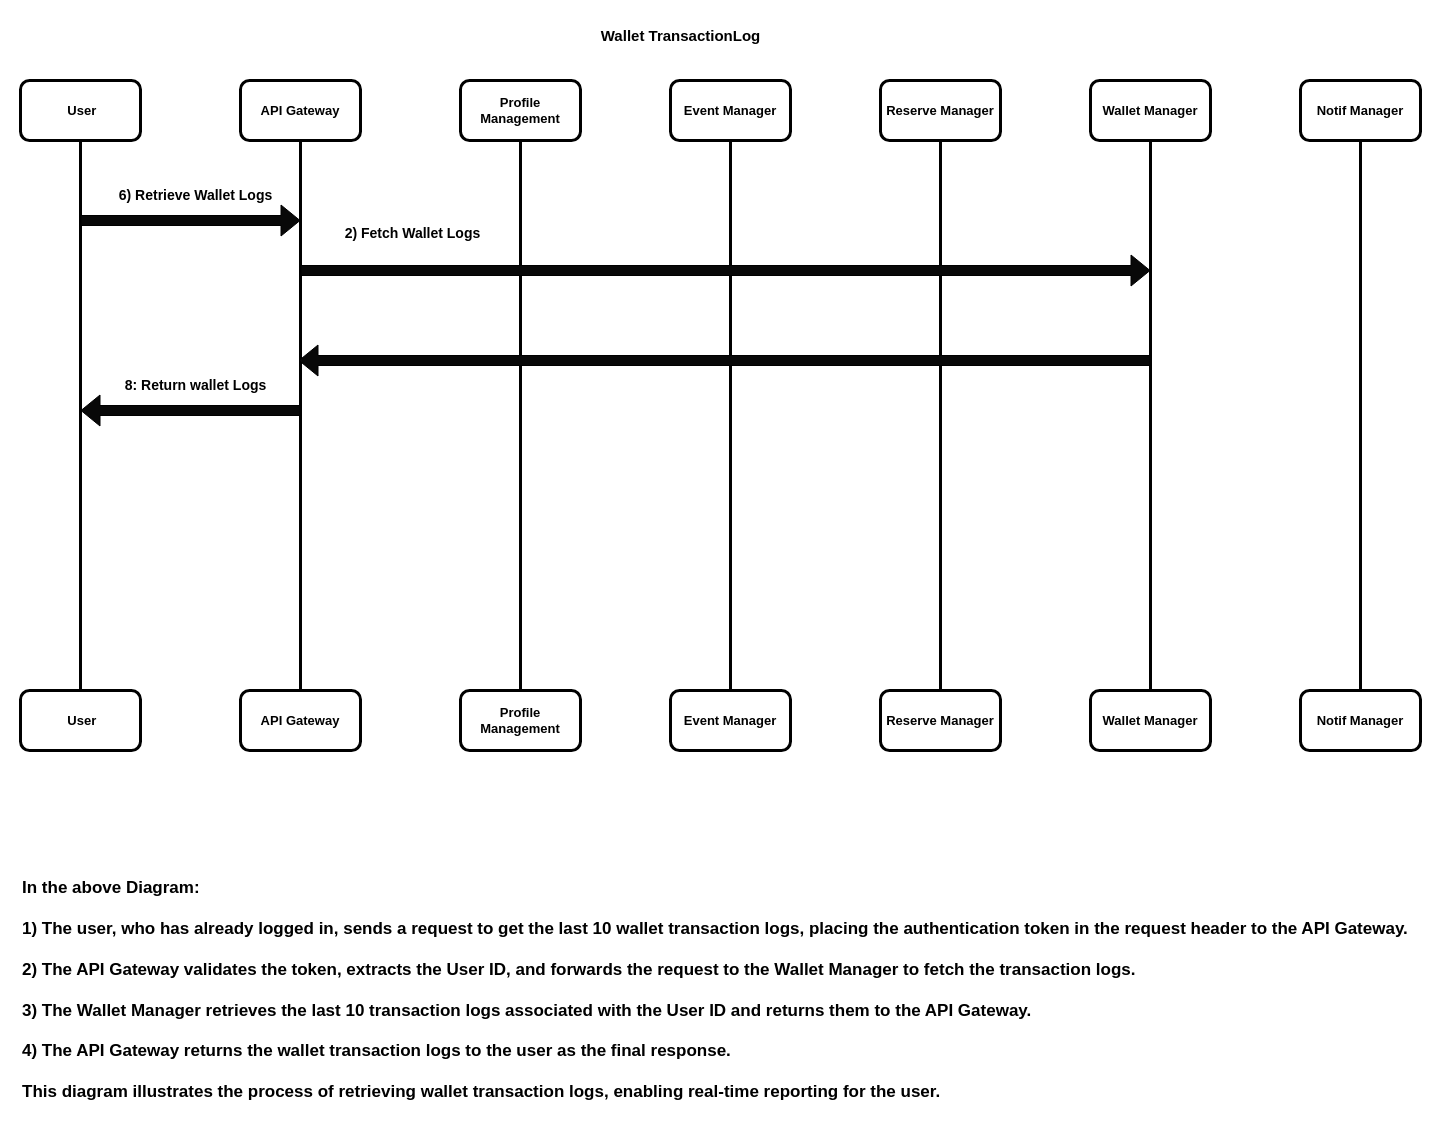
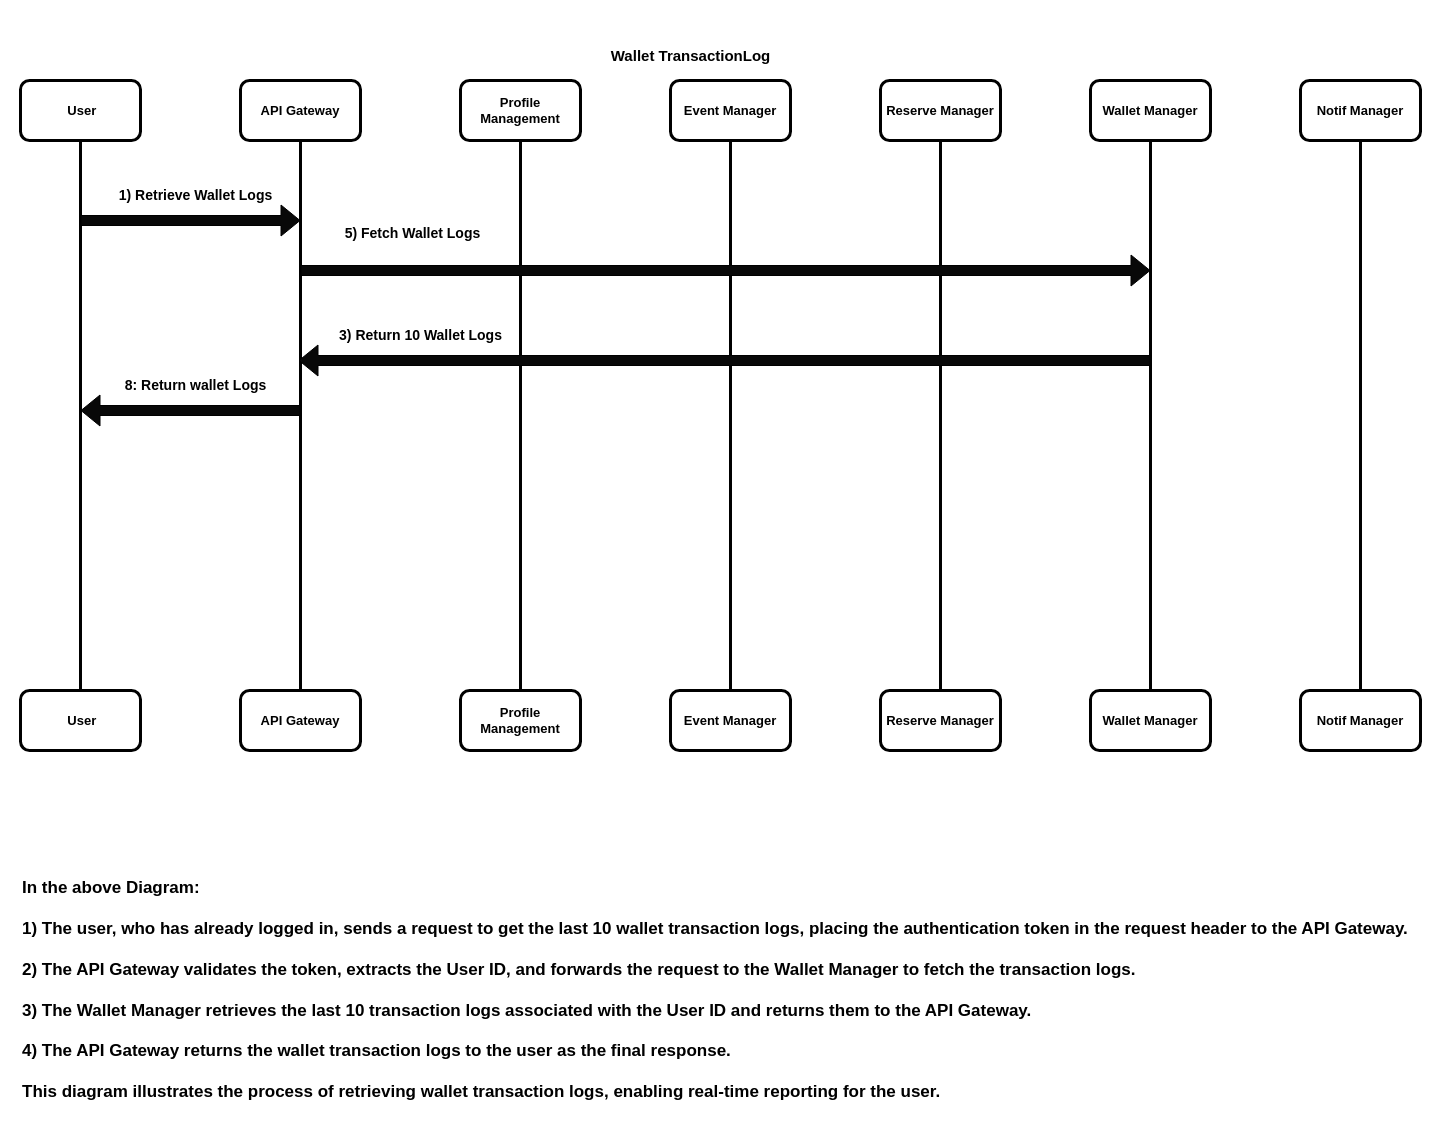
  <mxCell id="0" />
  <mxCell id="1" parent="0" />
  <mxCell id="2" style="edgeStyle=orthogonalEdgeStyle;rounded=0;orthogonalLoop=1;jettySize=auto;html=1;exitX=0.5;exitY=1;exitDx=0;exitDy=0;entryX=0.5;entryY=0;entryDx=0;entryDy=0;strokeWidth=3;endArrow=none;startFill=0;" edge="1" parent="1" source="16" target="31"><mxGeometry relative="1" as="geometry" /></mxCell>
  <mxCell id="3" value="" style="endArrow=none;html=1;rounded=0;strokeWidth=3;exitX=0.5;exitY=0;exitDx=0;exitDy=0;" edge="1" parent="1" source="25"><mxGeometry width="50" height="50" relative="1" as="geometry"><mxPoint x="80" y="690" as="sourcePoint" /><mxPoint x="80" y="140" as="targetPoint" /></mxGeometry></mxCell>
  <mxCell id="4" style="edgeStyle=orthogonalEdgeStyle;rounded=0;orthogonalLoop=1;jettySize=auto;html=1;exitX=0.5;exitY=1;exitDx=0;exitDy=0;entryX=0.5;entryY=0;entryDx=0;entryDy=0;strokeWidth=3;endArrow=none;startFill=0;" edge="1" parent="1" source="18" target="26"><mxGeometry relative="1" as="geometry" /></mxCell>
  <mxCell id="5" style="edgeStyle=orthogonalEdgeStyle;rounded=0;orthogonalLoop=1;jettySize=auto;html=1;exitX=0.5;exitY=1;exitDx=0;exitDy=0;endArrow=none;startFill=0;strokeWidth=3;" edge="1" parent="1" source="19" target="27"><mxGeometry relative="1" as="geometry" /></mxCell>
  <mxCell id="6" style="edgeStyle=orthogonalEdgeStyle;rounded=0;orthogonalLoop=1;jettySize=auto;html=1;exitX=0.5;exitY=1;exitDx=0;exitDy=0;endArrow=none;startFill=0;strokeWidth=3;" edge="1" parent="1" source="20" target="28"><mxGeometry relative="1" as="geometry" /></mxCell>
  <mxCell id="7" style="edgeStyle=orthogonalEdgeStyle;rounded=0;orthogonalLoop=1;jettySize=auto;html=1;exitX=0.5;exitY=1;exitDx=0;exitDy=0;strokeWidth=3;endArrow=none;startFill=0;" edge="1" parent="1" source="21" target="29"><mxGeometry relative="1" as="geometry" /></mxCell>
  <mxCell id="8" style="edgeStyle=orthogonalEdgeStyle;rounded=0;orthogonalLoop=1;jettySize=auto;html=1;exitX=0.5;exitY=1;exitDx=0;exitDy=0;entryX=0.5;entryY=0;entryDx=0;entryDy=0;endArrow=none;startFill=0;strokeWidth=3;" edge="1" parent="1" source="22" target="30"><mxGeometry relative="1" as="geometry" /></mxCell>
  <mxCell id="9" value="" style="shape=flexArrow;endArrow=classic;html=1;rounded=0;fillColor=light-dark(#080808, #ededed);" edge="1" parent="1"><mxGeometry width="50" height="50" relative="1" as="geometry"><mxPoint x="80" y="220" as="sourcePoint" /><mxPoint x="300" y="220" as="targetPoint" /></mxGeometry></mxCell>
  <mxCell id="10" value="" style="shape=flexArrow;endArrow=classic;html=1;rounded=0;fillColor=light-dark(#080808, #ededed);" edge="1" parent="1"><mxGeometry width="50" height="50" relative="1" as="geometry"><mxPoint x="300" y="270" as="sourcePoint" /><mxPoint x="1150" y="270" as="targetPoint" /></mxGeometry></mxCell>
  <mxCell id="11" value="" style="shape=flexArrow;endArrow=classic;html=1;rounded=0;fillColor=light-dark(#080808, #ededed);" edge="1" parent="1"><mxGeometry width="50" height="50" relative="1" as="geometry"><mxPoint x="1150" y="360" as="sourcePoint" /><mxPoint x="298" y="360" as="targetPoint" /></mxGeometry></mxCell>
- <mxCell id="12" value="&lt;div&gt;&lt;b&gt;&lt;font style=&quot;font-size: 14px;&quot;&gt;&lt;font style=&quot;&quot;&gt;6)&amp;nbsp;&lt;/font&gt;&lt;span style=&quot;background-color: transparent; color: light-dark(rgb(0, 0, 0), rgb(255, 255, 255));&quot;&gt;Retrieve Wallet Logs&lt;/span&gt;&lt;/font&gt;&lt;/b&gt;&lt;/div&gt;" style="text;html=1;align=center;verticalAlign=middle;resizable=0;points=[];autosize=1;strokeColor=none;fillColor=none;" vertex="1" parent="1"><mxGeometry x="105" y="180" width="180" height="30" as="geometry" /></mxCell>
- <mxCell id="13" value="&lt;div&gt;&lt;font style=&quot;font-size: 14px;&quot;&gt;&lt;b&gt;&amp;nbsp;2) Fetch Wallet Logs&lt;/b&gt;&lt;/font&gt;&lt;/div&gt;" style="text;html=1;align=center;verticalAlign=middle;resizable=0;points=[];autosize=1;strokeColor=none;fillColor=none;" vertex="1" parent="1"><mxGeometry x="330" y="218" width="160" height="30" as="geometry" /></mxCell>
+ <mxCell id="12" value="&lt;div&gt;&lt;b&gt;&lt;font style=&quot;font-size: 14px;&quot;&gt;&lt;font style=&quot;&quot;&gt;1)&amp;nbsp;&lt;/font&gt;&lt;span style=&quot;background-color: transparent; color: light-dark(rgb(0, 0, 0), rgb(255, 255, 255));&quot;&gt;Retrieve Wallet Logs&lt;/span&gt;&lt;/font&gt;&lt;/b&gt;&lt;/div&gt;" style="text;html=1;align=center;verticalAlign=middle;resizable=0;points=[];autosize=1;strokeColor=none;fillColor=none;" vertex="1" parent="1"><mxGeometry x="105" y="180" width="180" height="30" as="geometry" /></mxCell>
+ <mxCell id="13" value="&lt;div&gt;&lt;font style=&quot;font-size: 14px;&quot;&gt;&lt;b&gt;&amp;nbsp;5) Fetch Wallet Logs&lt;/b&gt;&lt;/font&gt;&lt;/div&gt;" style="text;html=1;align=center;verticalAlign=middle;resizable=0;points=[];autosize=1;strokeColor=none;fillColor=none;" vertex="1" parent="1"><mxGeometry x="330" y="218" width="160" height="30" as="geometry" /></mxCell>
+ <mxCell id="14" value="&lt;div&gt;&lt;b&gt;&lt;font style=&quot;font-size: 14px;&quot;&gt;3) Return 10 Wallet Logs&lt;/font&gt;&lt;/b&gt;&lt;/div&gt;" style="text;html=1;align=center;verticalAlign=middle;resizable=0;points=[];autosize=1;strokeColor=none;fillColor=none;" vertex="1" parent="1"><mxGeometry x="325" y="320" width="190" height="30" as="geometry" /></mxCell>
  <mxCell id="15" value="&lt;div&gt;&lt;font style=&quot;font-size: 14px;&quot;&gt;&lt;b&gt;8: Return wallet Logs&lt;/b&gt;&lt;/font&gt;&lt;/div&gt;" style="text;html=1;align=center;verticalAlign=middle;resizable=0;points=[];autosize=1;strokeColor=none;fillColor=none;" vertex="1" parent="1"><mxGeometry x="110" y="370" width="170" height="30" as="geometry" /></mxCell>
  <mxCell id="16" value="Notif Manager" style="rounded=1;whiteSpace=wrap;html=1;strokeWidth=3;fontStyle=1;fontSize=13;" vertex="1" parent="1"><mxGeometry x="1300" y="80" width="120" height="60" as="geometry" /></mxCell>
  <mxCell id="17" value="&amp;nbsp;User" style="rounded=1;whiteSpace=wrap;html=1;strokeWidth=3;fontStyle=1;fontSize=13;" vertex="1" parent="1"><mxGeometry x="20" y="80" width="120" height="60" as="geometry" /></mxCell>
  <mxCell id="18" value="API Gateway" style="rounded=1;whiteSpace=wrap;html=1;strokeWidth=3;fontStyle=1;fontSize=13;" vertex="1" parent="1"><mxGeometry x="240" y="80" width="120" height="60" as="geometry" /></mxCell>
  <mxCell id="19" value="Profile Management" style="rounded=1;whiteSpace=wrap;html=1;strokeWidth=3;fontStyle=1;fontSize=13;" vertex="1" parent="1"><mxGeometry x="460" y="80" width="120" height="60" as="geometry" /></mxCell>
  <mxCell id="20" value="Event Manager" style="rounded=1;whiteSpace=wrap;html=1;strokeWidth=3;fontStyle=1;fontSize=13;" vertex="1" parent="1"><mxGeometry x="670" y="80" width="120" height="60" as="geometry" /></mxCell>
  <mxCell id="21" value="Reserve Manager" style="rounded=1;whiteSpace=wrap;html=1;strokeWidth=3;fontStyle=1;fontSize=13;" vertex="1" parent="1"><mxGeometry x="880" y="80" width="120" height="60" as="geometry" /></mxCell>
  <mxCell id="22" value="Wallet Manager" style="rounded=1;whiteSpace=wrap;html=1;strokeWidth=3;fontStyle=1;fontSize=13;" vertex="1" parent="1"><mxGeometry x="1090" y="80" width="120" height="60" as="geometry" /></mxCell>
- <mxCell id="23" value="&lt;font style=&quot;font-size: 15px;&quot;&gt;&lt;b&gt;Wallet TransactionLog&lt;/b&gt;&lt;/font&gt;" style="text;html=1;align=center;verticalAlign=middle;resizable=0;points=[];autosize=1;strokeColor=none;fillColor=none;" vertex="1" parent="1"><mxGeometry x="590" y="20" width="180" height="30" as="geometry" /></mxCell>
+ <mxCell id="23" value="&lt;font style=&quot;font-size: 15px;&quot;&gt;&lt;b&gt;Wallet TransactionLog&lt;/b&gt;&lt;/font&gt;" style="text;html=1;align=center;verticalAlign=middle;resizable=0;points=[];autosize=1;strokeColor=none;fillColor=none;" vertex="1" parent="1"><mxGeometry x="600" y="40" width="180" height="30" as="geometry" /></mxCell>
  <mxCell id="24" value="" style="group" vertex="1" connectable="0" parent="1"><mxGeometry x="20" y="690" width="1400" height="60" as="geometry" /></mxCell>
  <mxCell id="25" value="&amp;nbsp;User" style="rounded=1;whiteSpace=wrap;html=1;strokeWidth=3;fontStyle=1;fontSize=13;" vertex="1" parent="24"><mxGeometry width="120" height="60" as="geometry" /></mxCell>
  <mxCell id="26" value="API Gateway" style="rounded=1;whiteSpace=wrap;html=1;strokeWidth=3;fontStyle=1;fontSize=13;" vertex="1" parent="24"><mxGeometry x="220" width="120" height="60" as="geometry" /></mxCell>
  <mxCell id="27" value="Profile Management" style="rounded=1;whiteSpace=wrap;html=1;strokeWidth=3;fontStyle=1;fontSize=13;" vertex="1" parent="24"><mxGeometry x="440" width="120" height="60" as="geometry" /></mxCell>
  <mxCell id="28" value="Event Manager" style="rounded=1;whiteSpace=wrap;html=1;strokeWidth=3;fontStyle=1;fontSize=13;" vertex="1" parent="24"><mxGeometry x="650" width="120" height="60" as="geometry" /></mxCell>
  <mxCell id="29" value="Reserve Manager" style="rounded=1;whiteSpace=wrap;html=1;strokeWidth=3;fontStyle=1;fontSize=13;" vertex="1" parent="24"><mxGeometry x="860" width="120" height="60" as="geometry" /></mxCell>
  <mxCell id="30" value="Wallet Manager" style="rounded=1;whiteSpace=wrap;html=1;strokeWidth=3;fontStyle=1;fontSize=13;" vertex="1" parent="24"><mxGeometry x="1070" width="120" height="60" as="geometry" /></mxCell>
  <mxCell id="31" value="Notif Manager" style="rounded=1;whiteSpace=wrap;html=1;strokeWidth=3;fontStyle=1;fontSize=13;" vertex="1" parent="24"><mxGeometry x="1280" width="120" height="60" as="geometry" /></mxCell>
  <mxCell id="32" value="" style="shape=flexArrow;endArrow=classic;html=1;rounded=0;fillColor=light-dark(#080808, #ededed);" edge="1" parent="1"><mxGeometry width="50" height="50" relative="1" as="geometry"><mxPoint x="300" y="410" as="sourcePoint" /><mxPoint x="80" y="410" as="targetPoint" /></mxGeometry></mxCell>
  <mxCell id="33" value="&lt;div&gt;&lt;span style=&quot;font-size: 17px;&quot;&gt;&lt;b&gt;In the above Diagram:&lt;/b&gt;&lt;/span&gt;&lt;/div&gt;&lt;div&gt;&lt;span style=&quot;font-size: 17px;&quot;&gt;&lt;b&gt;&lt;br&gt;&lt;/b&gt;&lt;/span&gt;&lt;/div&gt;&lt;div&gt;&lt;span style=&quot;font-size: 17px;&quot;&gt;&lt;b&gt;1) The user, who has already logged in, sends a request to get the last 10 wallet transaction logs, placing the authentication token in the request header to the API Gateway.&lt;/b&gt;&lt;/span&gt;&lt;/div&gt;&lt;div&gt;&lt;span style=&quot;font-size: 17px;&quot;&gt;&lt;b&gt;&lt;br&gt;&lt;/b&gt;&lt;/span&gt;&lt;/div&gt;&lt;div&gt;&lt;span style=&quot;font-size: 17px;&quot;&gt;&lt;b&gt;2) The API Gateway validates the token, extracts the User ID, and forwards the request to the Wallet Manager to fetch the transaction logs.&lt;/b&gt;&lt;/span&gt;&lt;/div&gt;&lt;div&gt;&lt;span style=&quot;font-size: 17px;&quot;&gt;&lt;b&gt;&lt;br&gt;&lt;/b&gt;&lt;/span&gt;&lt;/div&gt;&lt;div&gt;&lt;span style=&quot;font-size: 17px;&quot;&gt;&lt;b&gt;3) The Wallet Manager retrieves the last 10 transaction logs associated with the User ID and returns them to the API Gateway.&lt;/b&gt;&lt;/span&gt;&lt;/div&gt;&lt;div&gt;&lt;span style=&quot;font-size: 17px;&quot;&gt;&lt;b&gt;&lt;br&gt;&lt;/b&gt;&lt;/span&gt;&lt;/div&gt;&lt;div&gt;&lt;span style=&quot;font-size: 17px;&quot;&gt;&lt;b&gt;4) The API Gateway returns the wallet transaction logs to the user as the final response.&lt;/b&gt;&lt;/span&gt;&lt;/div&gt;&lt;div&gt;&lt;span style=&quot;font-size: 17px;&quot;&gt;&lt;b&gt;&lt;br&gt;&lt;/b&gt;&lt;/span&gt;&lt;/div&gt;&lt;div&gt;&lt;span style=&quot;font-size: 17px;&quot;&gt;&lt;b&gt;This diagram illustrates the process of retrieving wallet transaction logs, enabling real-time reporting for the user.&lt;/b&gt;&lt;/span&gt;&lt;/div&gt;" style="text;html=1;align=left;verticalAlign=middle;resizable=0;points=[];autosize=1;strokeColor=none;fillColor=none;" vertex="1" parent="1"><mxGeometry x="20" y="870" width="1410" height="240" as="geometry" /></mxCell>
